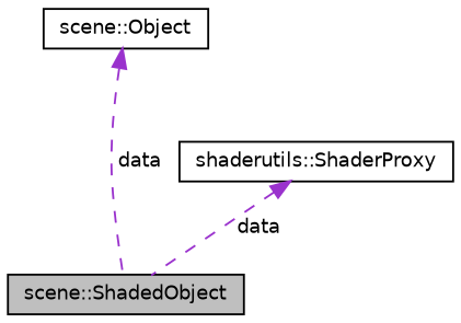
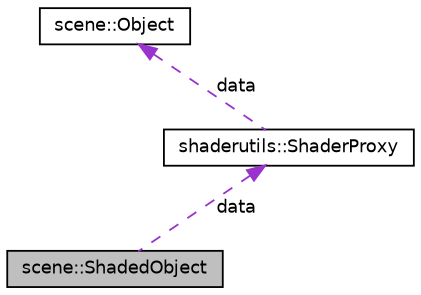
  digraph {
    node [color=black fillcolor=white fontname=Helvetica fontsize=10 shape=record style=filled]
    edge [color=darkorchid3 dir=back fontname=Helvetica fontsize=10 labelfontname=Helvetica labelfontsize=10 style=dashed]
    n1 [fillcolor=grey75 fontcolor=black height=0.2 label="scene::ShadedObject" width=0.4]
    n2 [height=0.2 label="scene::Object" width=0.4]
    n3 [height=0.2 label="shaderutils::ShaderProxy" width=0.4]
-   n2 -> n1 [label=" data"]
+   n2 -> n3 [label=" data"]
    n3 -> n1 [label=" data"]
  }
